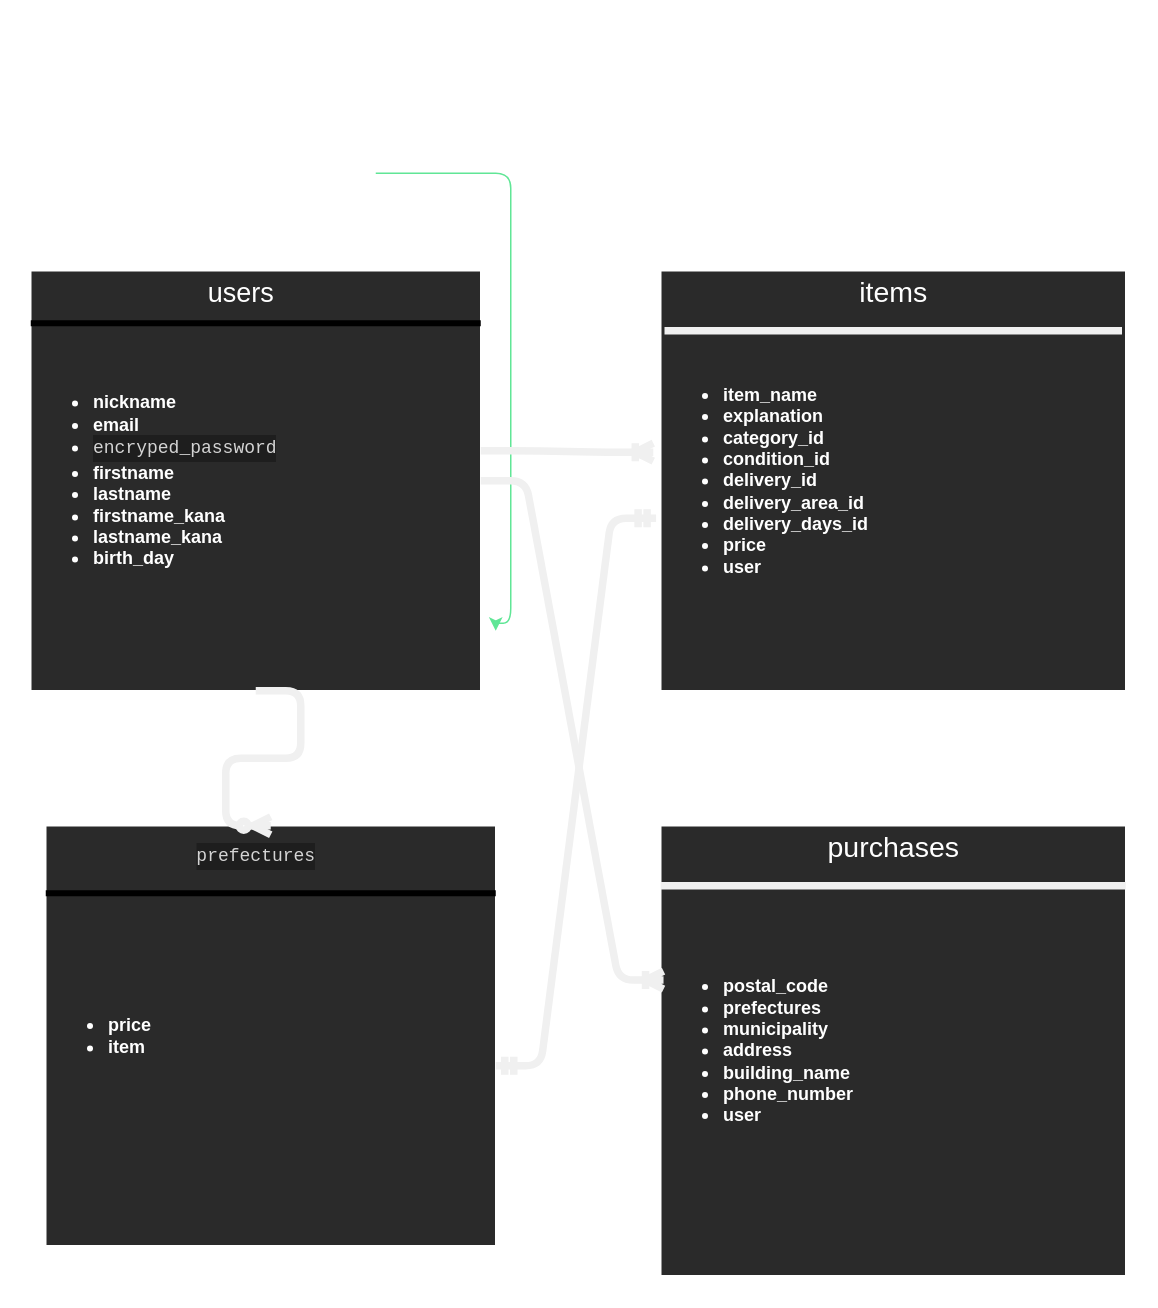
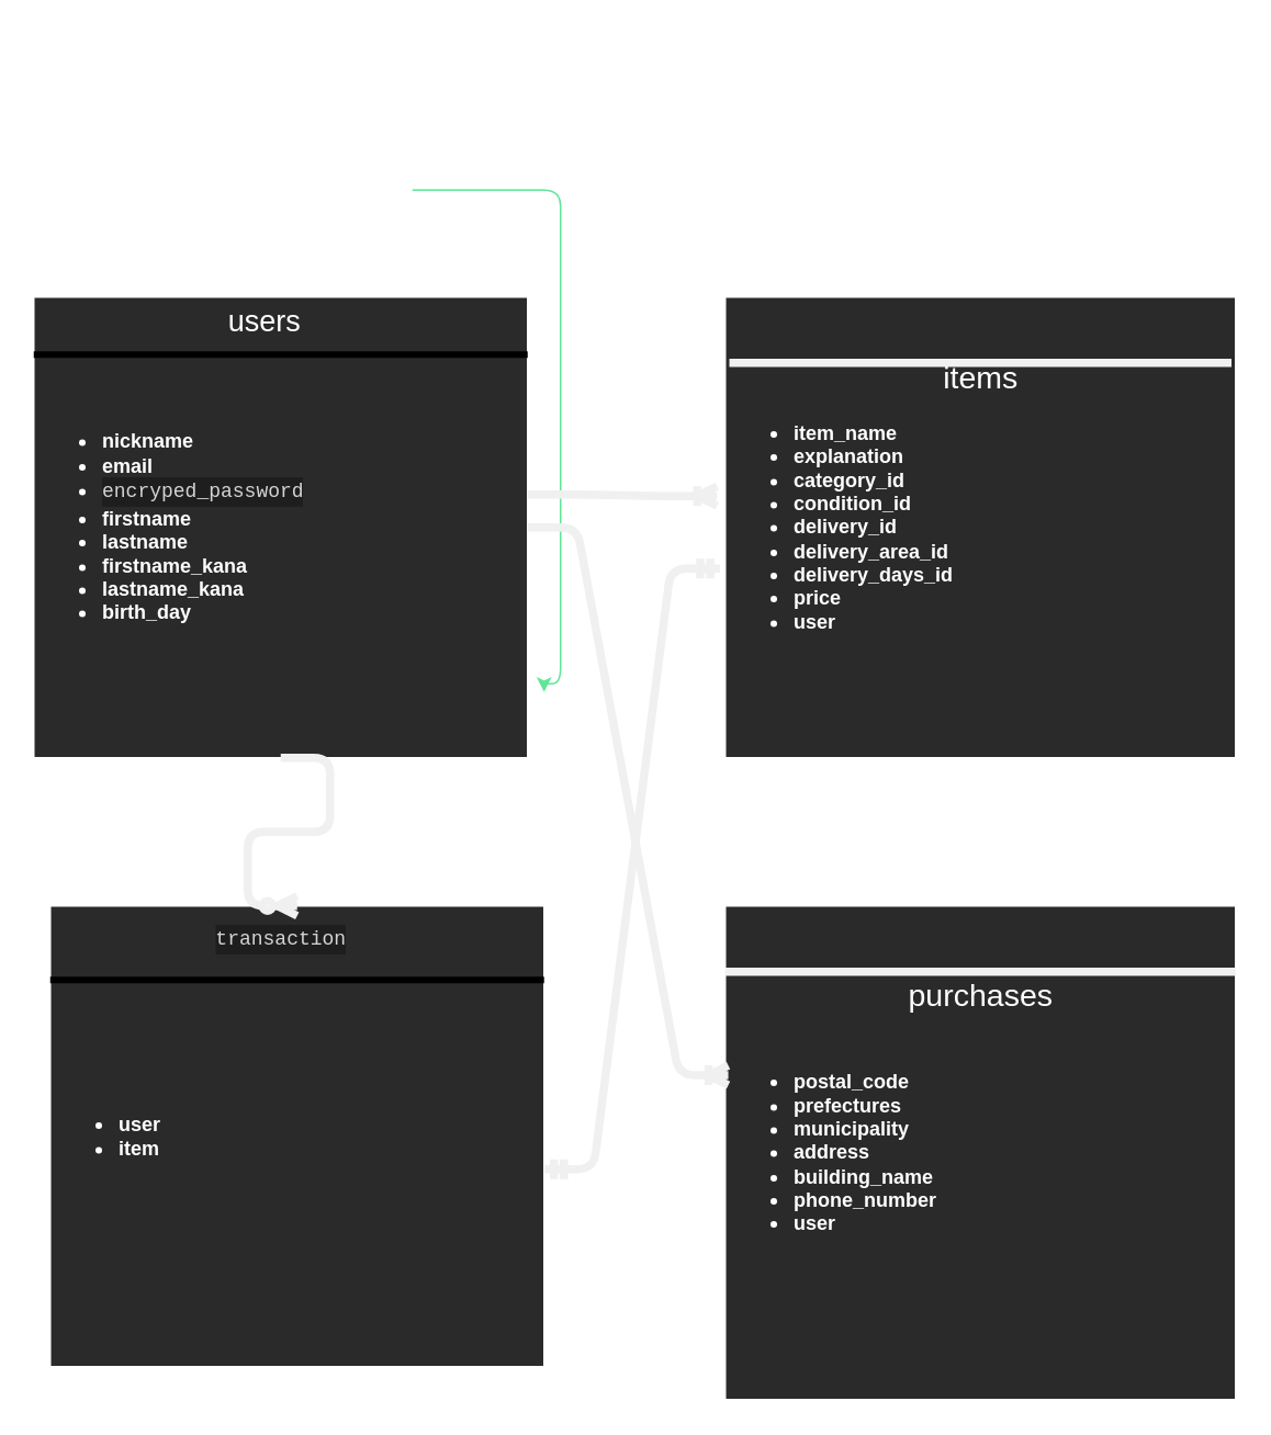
  <mxCell id="0" />
  <mxCell id="1" parent="0" />
  <mxCell id="2" style="edgeStyle=orthogonalEdgeStyle;curved=0;rounded=1;sketch=0;orthogonalLoop=1;jettySize=auto;html=1;strokeColor=#60E696;fillColor=#F694C1;fontColor=#FFFFFF;entryX=1;entryY=0.5;entryDx=0;entryDy=0;" edge="1" parent="1"><mxGeometry relative="1" as="geometry"><mxPoint x="330" y="420" as="targetPoint" /><mxPoint x="250" y="115" as="sourcePoint" /><Array as="points"><mxPoint x="340" y="115" /><mxPoint x="340" y="415" /></Array></mxGeometry></mxCell>
  <mxCell id="3" style="edgeStyle=orthogonalEdgeStyle;curved=0;rounded=1;sketch=0;orthogonalLoop=1;jettySize=auto;html=1;strokeColor=#60E696;fillColor=#F694C1;fontColor=#FFFFFF;entryX=1;entryY=0.5;entryDx=0;entryDy=0;" edge="1" parent="1"><mxGeometry relative="1" as="geometry"><mxPoint x="250" y="225" as="targetPoint" /><Array as="points"><mxPoint x="290" y="20" /><mxPoint x="290" y="225" /></Array></mxGeometry></mxCell>
  <mxCell id="4" style="edgeStyle=orthogonalEdgeStyle;curved=0;rounded=1;sketch=0;orthogonalLoop=1;jettySize=auto;html=1;strokeColor=#60E696;fillColor=#F694C1;fontColor=#FFFFFF;entryX=1;entryY=0.75;entryDx=0;entryDy=0;" edge="1" parent="1"><mxGeometry relative="1" as="geometry"><mxPoint x="250" y="337.5" as="targetPoint" /><Array as="points"><mxPoint x="310" y="20" /><mxPoint x="310" y="338" /></Array></mxGeometry></mxCell>
  <mxCell id="5" value="&lt;ul&gt;&lt;li&gt;nickname&lt;/li&gt;&lt;li&gt;email&lt;/li&gt;&lt;li&gt;&lt;div style=&quot;color: rgb(212 , 212 , 212) ; background-color: rgb(30 , 30 , 30) ; font-family: &amp;#34;menlo&amp;#34; , &amp;#34;monaco&amp;#34; , &amp;#34;courier new&amp;#34; , monospace ; font-weight: normal ; line-height: 18px&quot;&gt;encryped_password&lt;/div&gt;&lt;/li&gt;&lt;li&gt;firstname&lt;/li&gt;&lt;li&gt;lastname&lt;/li&gt;&lt;li&gt;firstname_kana&lt;/li&gt;&lt;li&gt;lastname_kana&lt;/li&gt;&lt;li&gt;birth_day&lt;/li&gt;&lt;/ul&gt;" style="rounded=0;whiteSpace=wrap;html=1;shadow=0;labelBackgroundColor=none;sketch=0;strokeWidth=1;fillColor=#2a2a2a;fontColor=#FFFFFF;align=left;fontStyle=1;strokeColor=#FFFFFF;" vertex="1" parent="1"><mxGeometry x="20" y="180" width="300" height="280" as="geometry" /></mxCell>
  <mxCell id="6" value="" style="line;strokeWidth=4;html=1;perimeter=backbonePerimeter;points=[];outlineConnect=0;rounded=0;shadow=0;labelBackgroundColor=none;sketch=0;fillColor=#2a2a2a;fontColor=#FFFFFF;align=center;" vertex="1" parent="1"><mxGeometry x="20" y="210" width="300" height="10" as="geometry" /></mxCell>
  <mxCell id="7" value="users&lt;br style=&quot;font-size: 18px;&quot;&gt;" style="text;html=1;align=center;verticalAlign=middle;resizable=0;points=[];autosize=1;fontColor=#FFFFFF;fontSize=18;rotation=0;" vertex="1" parent="1"><mxGeometry x="130" y="180" width="60" height="30" as="geometry" /></mxCell>
  <mxCell id="8" value="&lt;ul&gt;&lt;li&gt;item_name&lt;/li&gt;&lt;li&gt;explanation&lt;/li&gt;&lt;li&gt;category_id&lt;/li&gt;&lt;li&gt;condition_id&lt;/li&gt;&lt;li&gt;delivery_id&lt;/li&gt;&lt;li&gt;delivery_area_id&lt;/li&gt;&lt;li&gt;delivery_days_id&lt;/li&gt;&lt;li&gt;price&lt;/li&gt;&lt;li&gt;user&lt;/li&gt;&lt;/ul&gt;" style="rounded=0;whiteSpace=wrap;html=1;shadow=0;labelBackgroundColor=none;sketch=0;strokeWidth=1;fillColor=#2a2a2a;fontColor=#FFFFFF;align=left;fontStyle=1;strokeColor=#FFFFFF;" vertex="1" parent="1"><mxGeometry x="440" y="180" width="310" height="280" as="geometry" /></mxCell>
  <mxCell id="9" value="&lt;ul&gt;&lt;li&gt;&lt;span&gt;postal_code&lt;/span&gt;&lt;br&gt;&lt;/li&gt;&lt;li&gt;prefectures&lt;/li&gt;&lt;li&gt;municipality&lt;/li&gt;&lt;li&gt;address&lt;/li&gt;&lt;li&gt;building_name&lt;/li&gt;&lt;li&gt;phone_number&lt;/li&gt;&lt;li&gt;user&lt;/li&gt;&lt;/ul&gt;" style="rounded=0;whiteSpace=wrap;html=1;shadow=0;labelBackgroundColor=none;sketch=0;strokeWidth=1;fillColor=#2a2a2a;fontColor=#FFFFFF;align=left;fontStyle=1;strokeColor=#FFFFFF;" vertex="1" parent="1"><mxGeometry x="440" y="550" width="310" height="300" as="geometry" /></mxCell>
  <mxCell id="10" value="" style="endArrow=none;html=1;strokeColor=#f0f0f0;fillColor=#F694C1;fontSize=19;fontColor=#FFFFFF;strokeWidth=5;" edge="1" parent="1"><mxGeometry width="50" height="50" relative="1" as="geometry"><mxPoint x="442.5" y="220" as="sourcePoint" /><mxPoint x="747.5" y="220" as="targetPoint" /></mxGeometry></mxCell>
- <mxCell id="11" value="items" style="text;html=1;align=center;verticalAlign=middle;resizable=0;points=[];autosize=1;fontSize=19;fontColor=#FFFFFF;" vertex="1" parent="1"><mxGeometry x="565" y="180" width="60" height="30" as="geometry" /></mxCell>
+ <mxCell id="11" value="items" style="text;html=1;align=center;verticalAlign=middle;resizable=0;points=[];autosize=1;fontSize=19;fontColor=#FFFFFF;" vertex="1" parent="1"><mxGeometry x="565" y="215" width="60" height="30" as="geometry" /></mxCell>
  <mxCell id="12" value="" style="endArrow=none;html=1;strokeColor=#f0f0f0;fillColor=#F694C1;fontSize=19;fontColor=#FFFFFF;strokeWidth=5;" edge="1" parent="1"><mxGeometry width="50" height="50" relative="1" as="geometry"><mxPoint x="440" y="590" as="sourcePoint" /><mxPoint x="750" y="590" as="targetPoint" /><Array as="points"><mxPoint x="590" y="590" /></Array></mxGeometry></mxCell>
- <mxCell id="13" value="purchases" style="text;html=1;align=center;verticalAlign=middle;resizable=0;points=[];autosize=1;fontSize=19;fontColor=#FFFFFF;" vertex="1" parent="1"><mxGeometry x="545" y="550" width="100" height="30" as="geometry" /></mxCell>
+ <mxCell id="13" value="purchases" style="text;html=1;align=center;verticalAlign=middle;resizable=0;points=[];autosize=1;fontSize=19;fontColor=#FFFFFF;" vertex="1" parent="1"><mxGeometry x="545" y="590" width="100" height="30" as="geometry" /></mxCell>
  <mxCell id="14" value="" style="edgeStyle=entityRelationEdgeStyle;fontSize=12;html=1;endArrow=ERoneToMany;strokeColor=#f0f0f0;strokeWidth=5;fillColor=#F694C1;entryX=0.006;entryY=0.343;entryDx=0;entryDy=0;entryPerimeter=0;" edge="1" parent="1" source="5" target="9"><mxGeometry width="100" height="100" relative="1" as="geometry"><mxPoint x="117" y="480" as="sourcePoint" /><mxPoint x="430" y="654" as="targetPoint" /></mxGeometry></mxCell>
  <mxCell id="15" value="" style="edgeStyle=entityRelationEdgeStyle;fontSize=12;html=1;endArrow=ERoneToMany;strokeColor=#f0f0f0;strokeWidth=5;fillColor=#F694C1;entryX=-0.016;entryY=0.432;entryDx=0;entryDy=0;entryPerimeter=0;" edge="1" parent="1" target="8"><mxGeometry width="100" height="100" relative="1" as="geometry"><mxPoint x="320" y="300" as="sourcePoint" /><mxPoint x="420" y="200" as="targetPoint" /></mxGeometry></mxCell>
- <mxCell id="16" value="&lt;ul&gt;&lt;li&gt;price&lt;/li&gt;&lt;li&gt;item&lt;/li&gt;&lt;/ul&gt;" style="rounded=0;whiteSpace=wrap;html=1;shadow=0;labelBackgroundColor=none;sketch=0;strokeWidth=1;fillColor=#2a2a2a;fontColor=#FFFFFF;align=left;fontStyle=1;strokeColor=#FFFFFF;" vertex="1" parent="1"><mxGeometry x="30" y="550" width="300" height="280" as="geometry" /></mxCell>
+ <mxCell id="16" value="&lt;ul&gt;&lt;li&gt;user&lt;/li&gt;&lt;li&gt;item&lt;/li&gt;&lt;/ul&gt;" style="rounded=0;whiteSpace=wrap;html=1;shadow=0;labelBackgroundColor=none;sketch=0;strokeWidth=1;fillColor=#2a2a2a;fontColor=#FFFFFF;align=left;fontStyle=1;strokeColor=#FFFFFF;" vertex="1" parent="1"><mxGeometry x="30" y="550" width="300" height="280" as="geometry" /></mxCell>
  <mxCell id="17" value="" style="line;strokeWidth=4;html=1;perimeter=backbonePerimeter;points=[];outlineConnect=0;rounded=0;shadow=0;labelBackgroundColor=none;sketch=0;fillColor=#2a2a2a;fontColor=#FFFFFF;align=center;" vertex="1" parent="1"><mxGeometry x="30" y="590" width="300" height="10" as="geometry" /></mxCell>
- <mxCell id="18" value="&lt;div style=&quot;color: rgb(212 , 212 , 212) ; background-color: rgb(30 , 30 , 30) ; font-family: &amp;#34;menlo&amp;#34; , &amp;#34;monaco&amp;#34; , &amp;#34;courier new&amp;#34; , monospace ; font-size: 12px ; line-height: 18px&quot;&gt;prefectures&lt;/div&gt;" style="text;html=1;align=center;verticalAlign=middle;resizable=0;points=[];autosize=1;fontSize=19;fontColor=#FFFFFF;" vertex="1" parent="1"><mxGeometry x="125" y="560" width="90" height="20" as="geometry" /></mxCell>
+ <mxCell id="18" value="&lt;div style=&quot;color: rgb(212 , 212 , 212) ; background-color: rgb(30 , 30 , 30) ; font-family: &amp;#34;menlo&amp;#34; , &amp;#34;monaco&amp;#34; , &amp;#34;courier new&amp;#34; , monospace ; font-size: 12px ; line-height: 18px&quot;&gt;transaction&lt;/div&gt;" style="text;html=1;align=center;verticalAlign=middle;resizable=0;points=[];autosize=1;fontSize=19;fontColor=#FFFFFF;" vertex="1" parent="1"><mxGeometry x="125" y="560" width="90" height="20" as="geometry" /></mxCell>
  <mxCell id="19" value="" style="edgeStyle=entityRelationEdgeStyle;fontSize=12;html=1;endArrow=ERzeroToMany;endFill=1;strokeColor=#f0f0f0;strokeWidth=5;fillColor=#F694C1;entryX=0.5;entryY=0;entryDx=0;entryDy=0;" edge="1" parent="1" target="16"><mxGeometry width="100" height="100" relative="1" as="geometry"><mxPoint x="170" y="460" as="sourcePoint" /><mxPoint x="270" y="360" as="targetPoint" /></mxGeometry></mxCell>
  <mxCell id="20" value="" style="edgeStyle=entityRelationEdgeStyle;fontSize=12;html=1;endArrow=ERmandOne;startArrow=ERmandOne;strokeColor=#f0f0f0;strokeWidth=5;fillColor=#F694C1;entryX=-0.01;entryY=0.589;entryDx=0;entryDy=0;entryPerimeter=0;" edge="1" parent="1" target="8"><mxGeometry width="100" height="100" relative="1" as="geometry"><mxPoint x="330" y="710" as="sourcePoint" /><mxPoint x="430" y="610" as="targetPoint" /></mxGeometry></mxCell>
